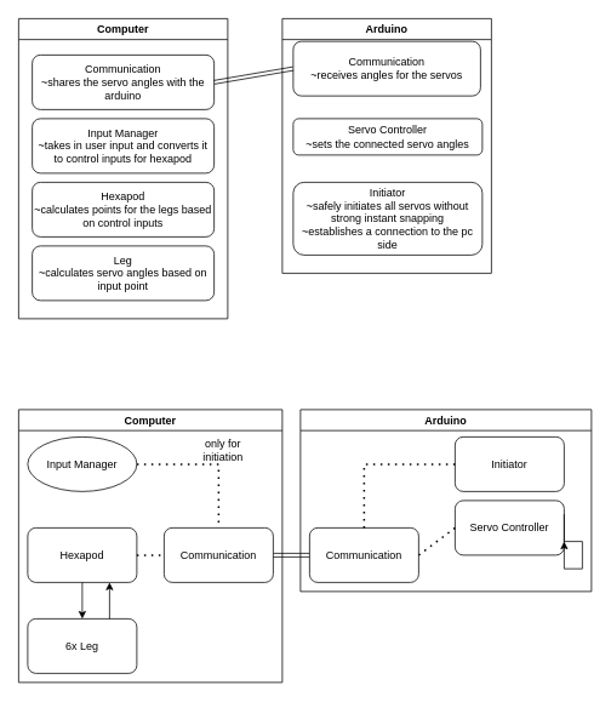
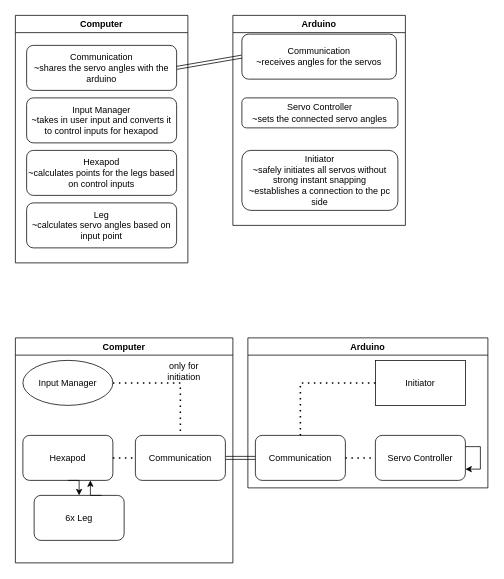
  <mxCell id="0" />
  <mxCell id="1" parent="0" />
  <mxCell id="2" value="Computer" style="swimlane;whiteSpace=wrap;html=1;" vertex="1" parent="1"><mxGeometry x="20" y="20" width="230" height="330" as="geometry" /></mxCell>
  <mxCell id="3" value="Leg&lt;br&gt;~calculates servo angles based on input point" style="rounded=1;whiteSpace=wrap;html=1;" vertex="1" parent="2"><mxGeometry x="15" y="250" width="200" height="60" as="geometry" /></mxCell>
  <mxCell id="4" value="Hexapod&lt;br&gt;~calculates points for the legs based on control inputs" style="rounded=1;whiteSpace=wrap;html=1;" vertex="1" parent="2"><mxGeometry x="15" y="180" width="200" height="60" as="geometry" /></mxCell>
  <mxCell id="5" value="Communication&lt;br&gt;~shares the servo angles with the arduino" style="rounded=1;whiteSpace=wrap;html=1;" vertex="1" parent="2"><mxGeometry x="15" y="40" width="200" height="60" as="geometry" /></mxCell>
  <mxCell id="6" value="Input Manager&lt;br&gt;~takes in user input and converts it to control inputs for hexapod" style="rounded=1;whiteSpace=wrap;html=1;" vertex="1" parent="2"><mxGeometry x="15" y="110" width="200" height="60" as="geometry" /></mxCell>
  <mxCell id="7" value="Arduino" style="swimlane;whiteSpace=wrap;html=1;" vertex="1" parent="1"><mxGeometry x="310" y="20" width="230" height="280" as="geometry" /></mxCell>
  <mxCell id="8" value="Communication&lt;br&gt;~receives angles for the servos" style="rounded=1;whiteSpace=wrap;html=1;" vertex="1" parent="7"><mxGeometry x="12" y="25" width="206" height="60" as="geometry" /></mxCell>
  <mxCell id="9" value="Servo Controller&lt;br&gt;~sets the connected servo angles" style="rounded=1;whiteSpace=wrap;html=1;" vertex="1" parent="7"><mxGeometry x="12" y="110" width="208" height="40" as="geometry" /></mxCell>
  <mxCell id="10" value="Initiator&lt;br&gt;~safely initiates all servos without strong instant snapping&lt;br&gt;~establishes a connection to the pc side" style="rounded=1;whiteSpace=wrap;html=1;" vertex="1" parent="7"><mxGeometry x="12" y="180" width="208" height="80" as="geometry" /></mxCell>
  <mxCell id="11" value="" style="shape=link;html=1;rounded=0;exitX=1;exitY=0.5;exitDx=0;exitDy=0;entryX=0;entryY=0.5;entryDx=0;entryDy=0;" edge="1" parent="1" source="5" target="8"><mxGeometry width="100" relative="1" as="geometry"><mxPoint x="300" y="150" as="sourcePoint" /><mxPoint x="400" y="150" as="targetPoint" /></mxGeometry></mxCell>
  <mxCell id="12" value="" style="shape=link;html=1;rounded=0;exitX=1;exitY=0.5;exitDx=0;exitDy=0;entryX=0;entryY=0.5;entryDx=0;entryDy=0;" edge="1" parent="1" source="25" target="13"><mxGeometry width="100" relative="1" as="geometry"><mxPoint x="300" y="500" as="sourcePoint" /><mxPoint x="400" y="500" as="targetPoint" /></mxGeometry></mxCell>
  <mxCell id="13" value="Communication" style="rounded=1;whiteSpace=wrap;html=1;" vertex="1" parent="1"><mxGeometry x="340" y="580" width="120" height="60" as="geometry" /></mxCell>
- <mxCell id="14" value="Servo Controller" style="rounded=1;whiteSpace=wrap;html=1;" vertex="1" parent="1"><mxGeometry x="500" y="550" width="120" height="60" as="geometry" /></mxCell>
+ <mxCell id="14" value="Servo Controller" style="rounded=1;whiteSpace=wrap;html=1;" vertex="1" parent="1"><mxGeometry x="500" y="580" width="120" height="60" as="geometry" /></mxCell>
  <mxCell id="15" value="" style="endArrow=none;dashed=1;html=1;dashPattern=1 3;strokeWidth=2;rounded=0;exitX=1;exitY=0.5;exitDx=0;exitDy=0;entryX=0;entryY=0.5;entryDx=0;entryDy=0;" edge="1" parent="1" source="13" target="14"><mxGeometry width="50" height="50" relative="1" as="geometry"><mxPoint x="500" y="550" as="sourcePoint" /><mxPoint x="550" y="500" as="targetPoint" /></mxGeometry></mxCell>
- <mxCell id="16" value="Initiator" style="rounded=1;whiteSpace=wrap;html=1;" vertex="1" parent="1"><mxGeometry x="500" y="480" width="120" height="60" as="geometry" /></mxCell>
+ <mxCell id="16" value="Initiator" style="whiteSpace=wrap;html=1;rounded=0;" vertex="1" parent="1"><mxGeometry x="500" y="480" width="120" height="60" as="geometry" /></mxCell>
  <mxCell id="17" value="" style="endArrow=none;dashed=1;html=1;dashPattern=1 3;strokeWidth=2;rounded=0;exitX=0;exitY=0.5;exitDx=0;exitDy=0;entryX=0.5;entryY=0;entryDx=0;entryDy=0;" edge="1" parent="1" source="16" target="13"><mxGeometry width="50" height="50" relative="1" as="geometry"><mxPoint x="310" y="480" as="sourcePoint" /><mxPoint x="400" y="550" as="targetPoint" /><Array as="points"><mxPoint x="400" y="510" /></Array></mxGeometry></mxCell>
  <mxCell id="18" style="edgeStyle=orthogonalEdgeStyle;rounded=0;orthogonalLoop=1;jettySize=auto;html=1;exitX=1;exitY=0.25;exitDx=0;exitDy=0;entryX=1;entryY=0.75;entryDx=0;entryDy=0;" edge="1" parent="1" source="14" target="14"><mxGeometry relative="1" as="geometry"><Array as="points"><mxPoint x="640" y="595" /><mxPoint x="640" y="625" /></Array></mxGeometry></mxCell>
  <mxCell id="19" value="Computer" style="swimlane;whiteSpace=wrap;html=1;" vertex="1" parent="1"><mxGeometry x="20" y="450" width="290" height="300" as="geometry" /></mxCell>
  <mxCell id="20" value="Input Manager" style="ellipse;whiteSpace=wrap;html=1;" vertex="1" parent="19"><mxGeometry x="10" y="30" width="120" height="60" as="geometry" /></mxCell>
  <mxCell id="21" value="Hexapod" style="rounded=1;whiteSpace=wrap;html=1;" vertex="1" parent="19"><mxGeometry x="10" y="130" width="120" height="60" as="geometry" /></mxCell>
- <mxCell id="22" value="6x Leg" style="rounded=1;whiteSpace=wrap;html=1;" vertex="1" parent="19"><mxGeometry x="10" y="230" width="120" height="60" as="geometry" /></mxCell>
+ <mxCell id="22" value="6x Leg" style="rounded=1;whiteSpace=wrap;html=1;" vertex="1" parent="19"><mxGeometry x="25" y="210" width="120" height="60" as="geometry" /></mxCell>
  <mxCell id="23" style="edgeStyle=orthogonalEdgeStyle;rounded=0;orthogonalLoop=1;jettySize=auto;html=1;exitX=0.75;exitY=0;exitDx=0;exitDy=0;entryX=0.75;entryY=1;entryDx=0;entryDy=0;" edge="1" parent="19" source="22" target="21"><mxGeometry relative="1" as="geometry" /></mxCell>
  <mxCell id="24" style="edgeStyle=orthogonalEdgeStyle;rounded=0;orthogonalLoop=1;jettySize=auto;html=1;exitX=0.5;exitY=1;exitDx=0;exitDy=0;entryX=0.5;entryY=0;entryDx=0;entryDy=0;" edge="1" parent="19" source="21" target="22"><mxGeometry relative="1" as="geometry" /></mxCell>
  <mxCell id="25" value="Communication" style="rounded=1;whiteSpace=wrap;html=1;" vertex="1" parent="19"><mxGeometry x="160" y="130" width="120" height="60" as="geometry" /></mxCell>
  <mxCell id="26" value="" style="endArrow=none;dashed=1;html=1;dashPattern=1 3;strokeWidth=2;rounded=0;exitX=1;exitY=0.5;exitDx=0;exitDy=0;entryX=0;entryY=0.5;entryDx=0;entryDy=0;" edge="1" parent="19" source="21" target="25"><mxGeometry width="50" height="50" relative="1" as="geometry"><mxPoint x="310" y="80" as="sourcePoint" /><mxPoint x="360" y="30" as="targetPoint" /></mxGeometry></mxCell>
  <mxCell id="27" value="" style="endArrow=none;dashed=1;html=1;dashPattern=1 3;strokeWidth=2;rounded=0;exitX=1;exitY=0.5;exitDx=0;exitDy=0;entryX=0.5;entryY=0;entryDx=0;entryDy=0;" edge="1" parent="19" source="20" target="25"><mxGeometry width="50" height="50" relative="1" as="geometry"><mxPoint x="310" y="260" as="sourcePoint" /><mxPoint x="360" y="210" as="targetPoint" /><Array as="points"><mxPoint x="220" y="60" /></Array></mxGeometry></mxCell>
  <mxCell id="28" value="only for initiation" style="text;html=1;strokeColor=none;fillColor=none;align=center;verticalAlign=middle;whiteSpace=wrap;rounded=0;" vertex="1" parent="19"><mxGeometry x="195" y="30" width="60" height="30" as="geometry" /></mxCell>
  <mxCell id="29" value="Arduino" style="swimlane;whiteSpace=wrap;html=1;" vertex="1" parent="1"><mxGeometry x="330" y="450" width="320" height="200" as="geometry" /></mxCell>
